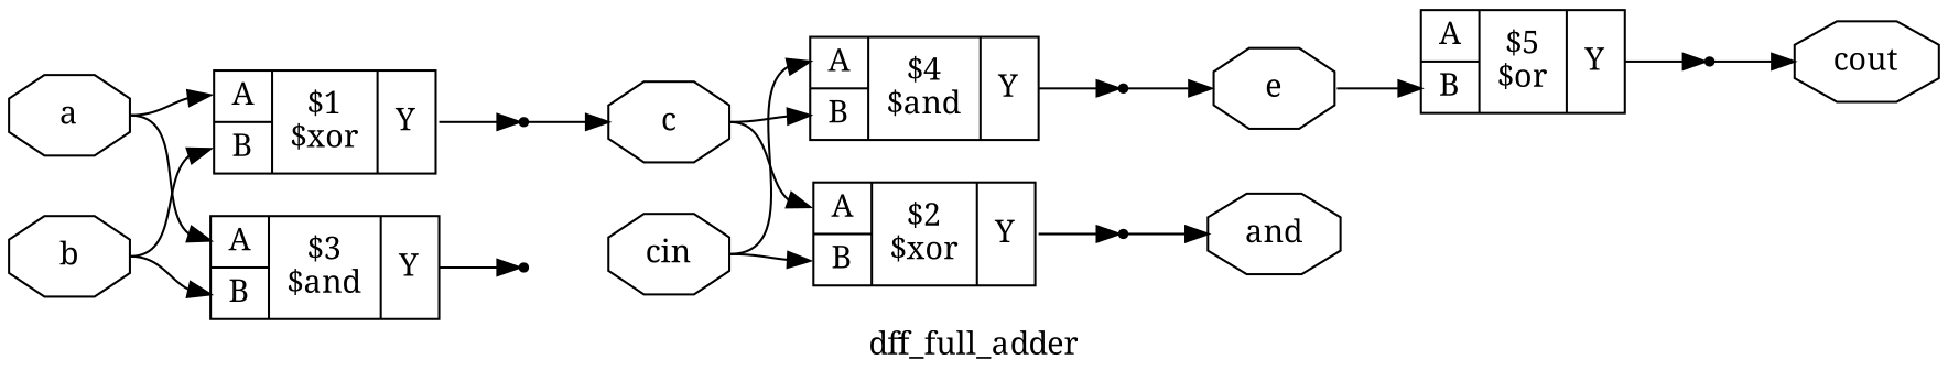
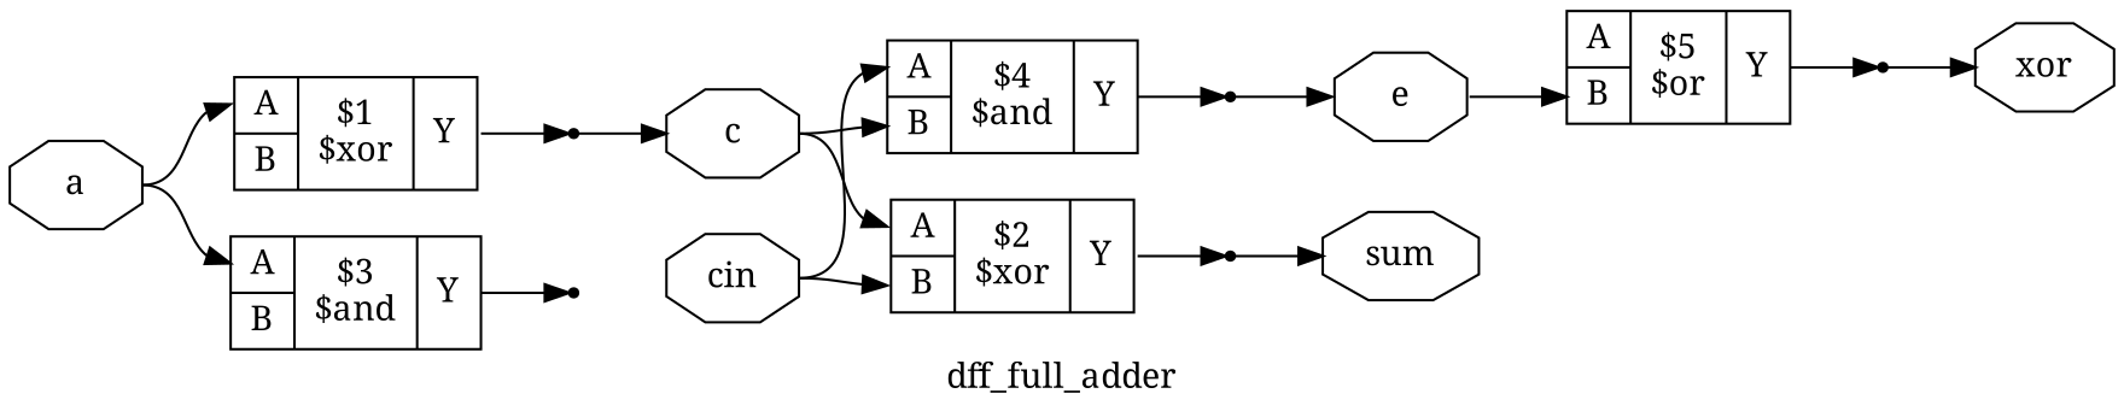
  digraph {
    fontname="Noto Serif"
    label=dff_full_adder
    rankdir=LR
    remincross=true
    node [fontname="Noto Serif" shape=octagon]
    edge [color=black fontcolor=black fontname="Noto Serif" headport=w tailport=e]
-   n1 [color=black fontcolor=black label=cout]
-   n2 [color=black fontcolor=black label=and]
+   n1 [color=black fontcolor=black label=xor]
+   n2 [color=black fontcolor=black label=sum]
    n3 [color=black fontcolor=black label=e]
    n4 [label="{{<p14> A|<p15> B}|$5\n$or|{<p16> Y}}" shape=record]
    x4 [shape=point]
    n6 [color=black fontcolor=black label=c]
    n7 [label="{{<p14> A|<p15> B}|$4\n$and|{<p16> Y}}" shape=record]
    n8 [label="{{<p14> A|<p15> B}|$2\n$xor|{<p16> Y}}" shape=record]
    x3 [shape=point]
    x1 [shape=point]
    n11 [color=black fontcolor=black label=cin]
-   n12 [color=black fontcolor=black label=b]
    n13 [label="{{<p14> A|<p15> B}|$3\n$and|{<p16> Y}}" shape=record]
    n14 [label="{{<p14> A|<p15> B}|$1\n$xor|{<p16> Y}}" shape=record]
    x2 [shape=point]
    x0 [shape=point]
    n17 [color=black fontcolor=black label=a]
    n3 -> n4 [headport="p15:w"]
    n4 -> x4 [tailport="p16:e"]
    x4 -> n1
    n6 -> n7 [headport="p15:w"]
    n6 -> n8 [headport="p14:w"]
    n7 -> x3 [tailport="p16:e"]
    n8 -> x1 [tailport="p16:e"]
    x3 -> n3
    x1 -> n2
    n11 -> n7 [headport="p14:w"]
    n11 -> n8 [headport="p15:w"]
-   n12 -> n13 [headport="p15:w"]
-   n12 -> n14 [headport="p15:w"]
    n13 -> x2 [tailport="p16:e"]
    n14 -> x0 [tailport="p16:e"]
    x0 -> n6
    n17 -> n13 [headport="p14:w"]
    n17 -> n14 [headport="p14:w"]
  }
